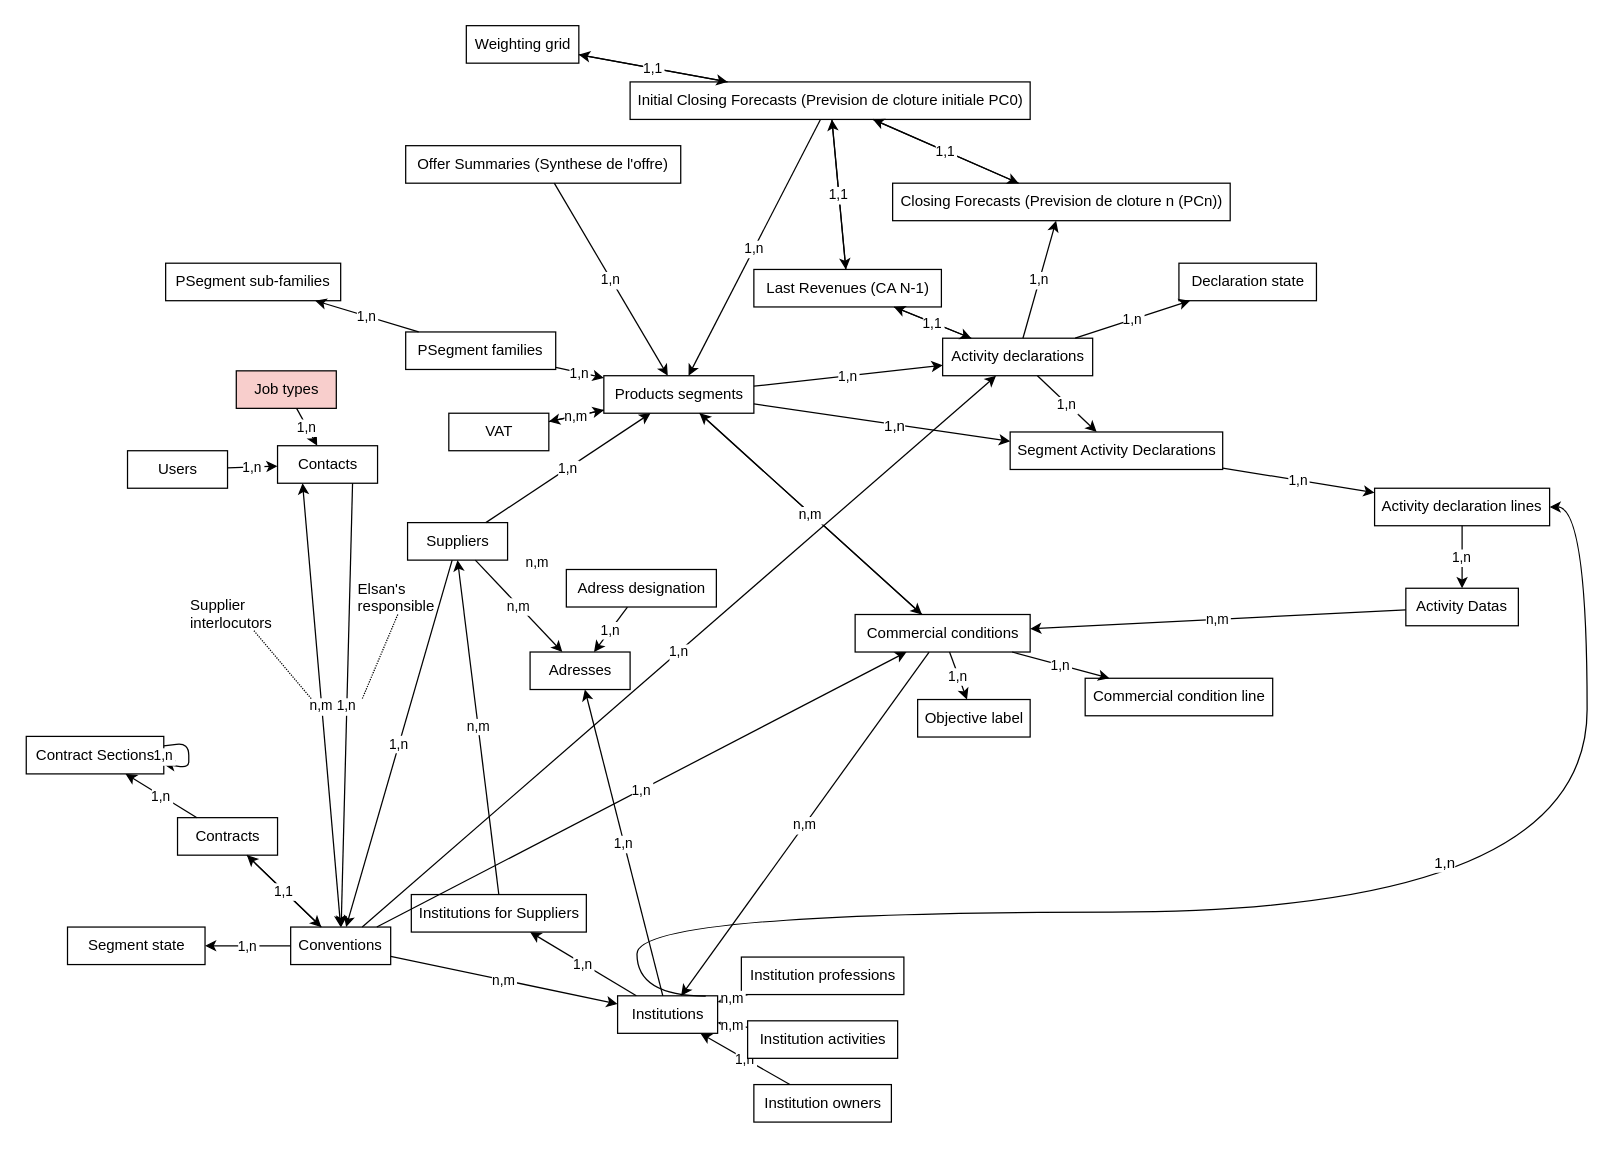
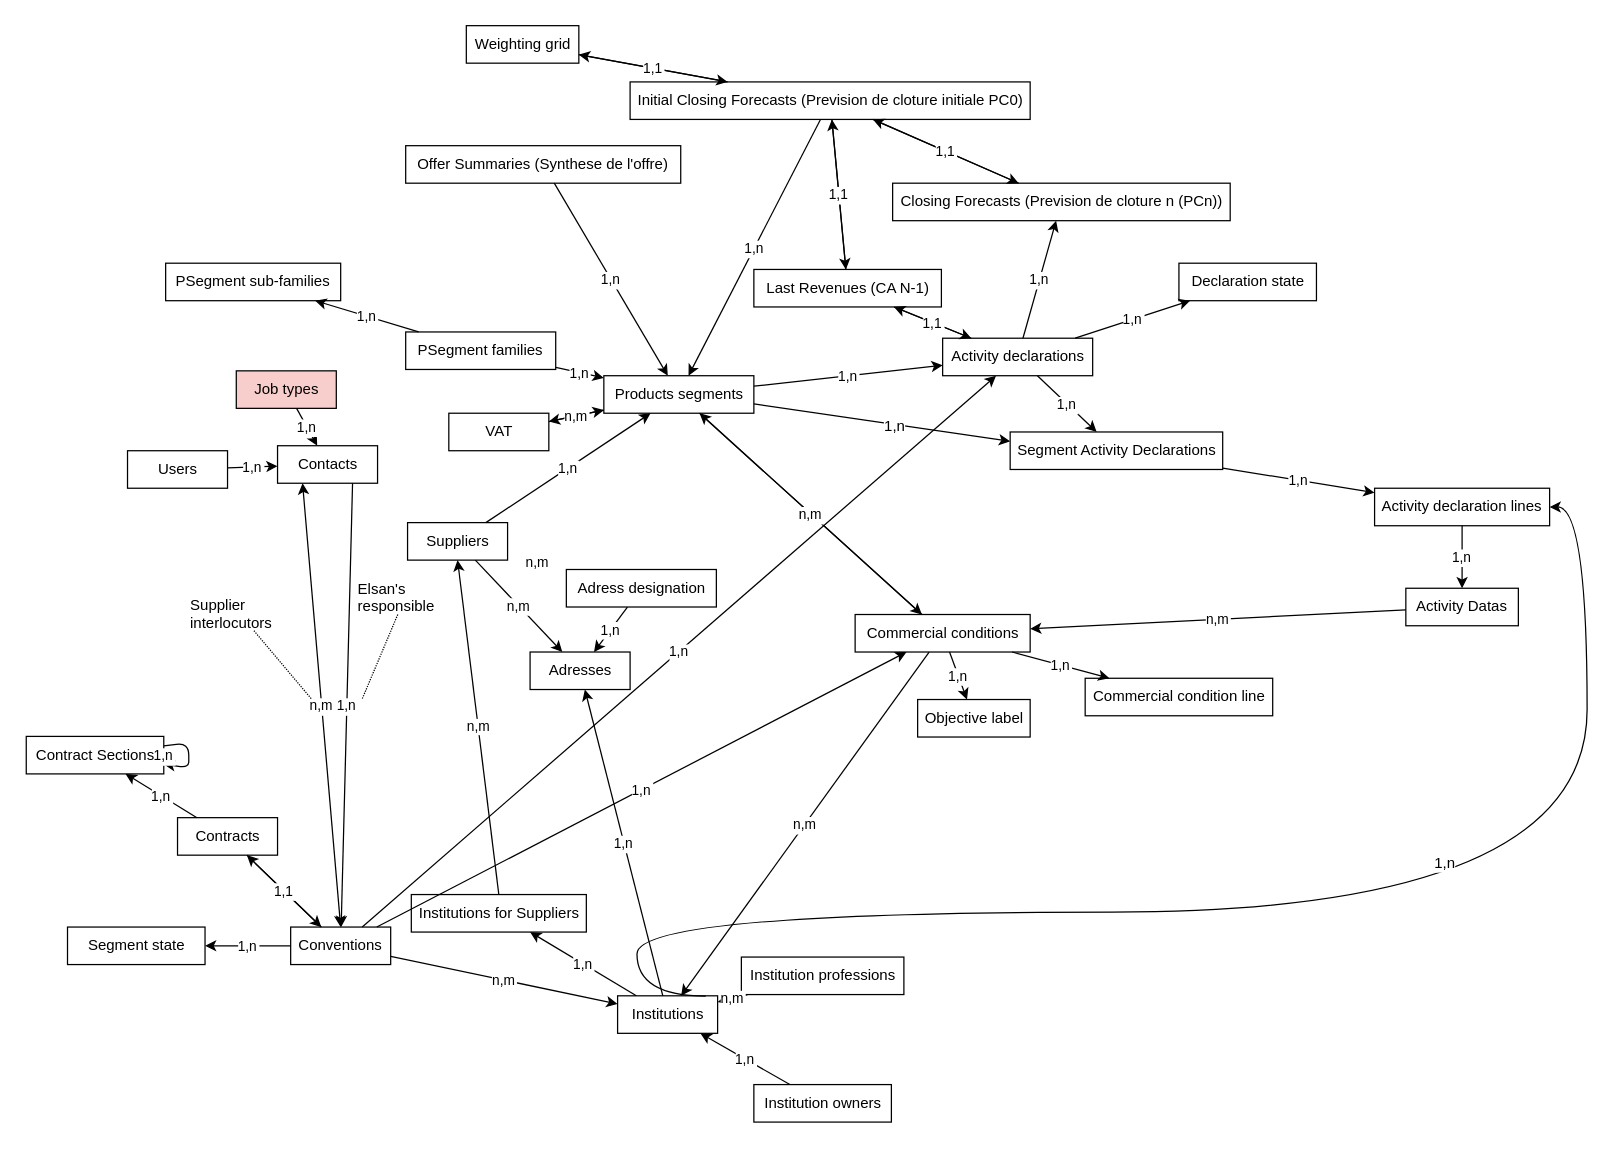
  <mxCell id="0" />
  <mxCell id="1" parent="0" />
  <mxCell id="2" value="Suppliers" style="whiteSpace=wrap;html=1;" parent="1" vertex="1"><mxGeometry x="325.5" y="417.5" width="80" height="30" as="geometry" /></mxCell>
  <mxCell id="3" value="Products segments" style="whiteSpace=wrap;html=1;" parent="1" vertex="1"><mxGeometry x="482.5" y="300" width="120" height="30" as="geometry" /></mxCell>
  <mxCell id="4" value="1,n" parent="1" source="2" target="3" edge="1"><mxGeometry x="113.5" y="116" as="geometry" /></mxCell>
  <mxCell id="5" value="Conventions" style="whiteSpace=wrap;html=1;" parent="1" vertex="1"><mxGeometry x="232" y="741" width="80" height="30" as="geometry" /></mxCell>
- <mxCell id="6" value="1,n" parent="1" source="2" target="5" edge="1"><mxGeometry x="113.5" y="116" as="geometry" /></mxCell>
  <mxCell id="7" value="Adresses" style="whiteSpace=wrap;html=1;" parent="1" vertex="1"><mxGeometry x="423.5" y="521" width="80" height="30" as="geometry" /></mxCell>
  <mxCell id="8" value="n,m" parent="1" source="2" target="7" edge="1"><mxGeometry x="113.5" y="116" as="geometry" /></mxCell>
  <mxCell id="9" value="Institutions" style="whiteSpace=wrap;html=1;" parent="1" vertex="1"><mxGeometry x="493.5" y="796" width="80" height="30" as="geometry" /></mxCell>
  <mxCell id="10" value="1,n" parent="1" source="9" target="7" edge="1"><mxGeometry x="113.5" y="116" as="geometry" /></mxCell>
  <mxCell id="11" value="Institutions for Suppliers" style="whiteSpace=wrap;html=1;" parent="1" vertex="1"><mxGeometry x="328.5" y="715" width="140" height="30" as="geometry" /></mxCell>
  <mxCell id="12" value="1,n" parent="1" source="9" target="11" edge="1"><mxGeometry x="118.5" y="241" as="geometry" /></mxCell>
  <mxCell id="13" value="Adress designation" style="whiteSpace=wrap;html=1;" parent="1" vertex="1"><mxGeometry x="452.5" y="455" width="120" height="30" as="geometry" /></mxCell>
  <mxCell id="14" value="1,n" parent="1" source="13" target="7" edge="1"><mxGeometry x="113.5" y="116" as="geometry" /></mxCell>
  <mxCell id="15" value="Institution owners" style="whiteSpace=wrap;html=1;" parent="1" vertex="1"><mxGeometry x="602.5" y="867" width="110" height="30" as="geometry" /></mxCell>
  <mxCell id="16" value="1,n" parent="1" source="15" target="9" edge="1"><mxGeometry x="118.5" y="241" as="geometry" /></mxCell>
  <mxCell id="17" value="Institution professions" style="whiteSpace=wrap;html=1;" parent="1" vertex="1"><mxGeometry x="592.5" y="765" width="130" height="30" as="geometry" /></mxCell>
  <mxCell id="18" value="n,m" parent="1" source="17" target="9" edge="1"><mxGeometry x="118.5" y="241" as="geometry" /></mxCell>
- <mxCell id="19" value="Institution activities" style="whiteSpace=wrap;html=1;" parent="1" vertex="1"><mxGeometry x="597.5" y="816" width="120" height="30" as="geometry" /></mxCell>
- <mxCell id="20" value="n,m" parent="1" source="19" target="9" edge="1"><mxGeometry x="118.5" y="241" as="geometry" /></mxCell>
  <mxCell id="21" value="n,m" parent="1" source="5" target="9" edge="1"><mxGeometry x="113.5" y="116" as="geometry" /></mxCell>
  <mxCell id="22" value="Commercial conditions" style="whiteSpace=wrap;html=1;" parent="1" vertex="1"><mxGeometry x="683.5" y="491" width="140" height="30" as="geometry" /></mxCell>
  <mxCell id="23" value="1,n" parent="1" source="5" target="22" edge="1"><mxGeometry x="113.5" y="116" as="geometry" /></mxCell>
  <mxCell id="24" value="Segment state" style="whiteSpace=wrap;html=1;" parent="1" vertex="1"><mxGeometry x="53.5" y="741" width="110" height="30" as="geometry" /></mxCell>
  <mxCell id="25" value="1,n" parent="1" source="5" target="24" edge="1"><mxGeometry x="6.5" y="348.5" as="geometry" /></mxCell>
  <mxCell id="26" value="n,m" parent="1" source="22" target="9" edge="1"><mxGeometry x="113.5" y="116" as="geometry" /></mxCell>
  <mxCell id="27" value="Objective label" style="whiteSpace=wrap;html=1;" parent="1" vertex="1"><mxGeometry x="733.5" y="559" width="90" height="30" as="geometry" /></mxCell>
  <mxCell id="28" value="1,n" parent="1" source="22" target="27" edge="1"><mxGeometry x="113.5" y="116" as="geometry" /></mxCell>
  <mxCell id="29" value="Commercial condition line" style="whiteSpace=wrap;html=1;" parent="1" vertex="1"><mxGeometry x="867.5" y="542" width="150" height="30" as="geometry" /></mxCell>
  <mxCell id="30" value="1,n" parent="1" source="22" target="29" edge="1"><mxGeometry x="113.5" y="116" as="geometry" /></mxCell>
  <mxCell id="31" value="Activity Datas" style="whiteSpace=wrap;html=1;" parent="1" vertex="1"><mxGeometry x="1124" y="470" width="90" height="30" as="geometry" /></mxCell>
  <mxCell id="32" value="n,m" parent="1" source="31" target="22" edge="1"><mxGeometry x="113.5" y="116" as="geometry" /></mxCell>
  <mxCell id="33" value="n,m" parent="1" source="3" target="22" edge="1"><mxGeometry x="113.5" y="116" as="geometry" /></mxCell>
  <mxCell id="34" value="Activity declarations" style="whiteSpace=wrap;html=1;" parent="1" vertex="1"><mxGeometry x="753.5" y="270" width="120" height="30" as="geometry" /></mxCell>
  <mxCell id="35" value="1,n" parent="1" source="3" target="34" edge="1"><mxGeometry x="113.5" y="116" as="geometry" /></mxCell>
  <mxCell id="36" value="PSegment families" style="whiteSpace=wrap;html=1;" parent="1" vertex="1"><mxGeometry x="324" y="265" width="120" height="30" as="geometry" /></mxCell>
  <mxCell id="37" value="PSegment sub-families" style="whiteSpace=wrap;html=1;" parent="1" vertex="1"><mxGeometry x="132" y="210" width="140" height="30" as="geometry" /></mxCell>
  <mxCell id="38" value="1,n" parent="1" source="36" target="37" edge="1"><mxGeometry x="113.5" y="116" as="geometry" /></mxCell>
  <mxCell id="39" value="1,n" parent="1" source="36" target="3" edge="1"><mxGeometry x="113.5" y="116" as="geometry" /></mxCell>
  <mxCell id="40" value="n,m" parent="1" source="22" target="3" edge="1"><mxGeometry x="113.5" y="116" as="geometry" /></mxCell>
  <mxCell id="41" value="VAT" style="whiteSpace=wrap;html=1;" parent="1" vertex="1"><mxGeometry x="358.5" y="330" width="80" height="30" as="geometry" /></mxCell>
  <mxCell id="42" value="n,m" parent="1" source="41" target="3" edge="1"><mxGeometry x="113.5" y="116" as="geometry" /></mxCell>
  <mxCell id="43" value="n,m" parent="1" source="3" target="41" edge="1"><mxGeometry x="113.5" y="116" as="geometry" /></mxCell>
  <mxCell id="44" value="Contracts" style="whiteSpace=wrap;html=1;" parent="1" vertex="1"><mxGeometry x="141.5" y="653.5" width="80" height="30" as="geometry" /></mxCell>
  <mxCell id="45" value="1,1" parent="1" source="44" target="5" edge="1"><mxGeometry x="6.5" y="348.5" as="geometry" /></mxCell>
  <mxCell id="46" value="1,1" parent="1" source="5" target="44" edge="1"><mxGeometry x="6.5" y="348.5" as="geometry" /></mxCell>
  <mxCell id="47" value="Contract Sections" style="whiteSpace=wrap;html=1;" parent="1" vertex="1"><mxGeometry x="20.5" y="588.5" width="110" height="30" as="geometry" /></mxCell>
  <mxCell id="48" value="1,n" parent="1" source="47" target="47" edge="1"><mxGeometry x="6.5" y="348.5" as="geometry" /></mxCell>
  <mxCell id="49" value="1,n" parent="1" source="44" target="47" edge="1"><mxGeometry x="6.5" y="348.5" as="geometry" /></mxCell>
  <mxCell id="50" value="1,n" parent="1" source="5" target="34" edge="1"><mxGeometry x="113.5" y="116" as="geometry" /></mxCell>
  <mxCell id="51" value="Segment Activity Declarations" style="whiteSpace=wrap;html=1;" parent="1" vertex="1"><mxGeometry x="807.5" y="345" width="170" height="30" as="geometry" /></mxCell>
  <mxCell id="52" value="1,n" parent="1" source="34" target="51" edge="1"><mxGeometry x="113.5" y="116" as="geometry" /></mxCell>
  <mxCell id="53" value="Closing Forecasts (Prevision de cloture n (PCn))" style="whiteSpace=wrap;html=1;" parent="1" vertex="1"><mxGeometry x="713.5" y="146" width="270" height="30" as="geometry" /></mxCell>
  <mxCell id="54" value="1,n" parent="1" source="34" target="53" edge="1"><mxGeometry x="113.5" y="116" as="geometry" /></mxCell>
  <mxCell id="55" value="Declaration state" style="whiteSpace=wrap;html=1;" parent="1" vertex="1"><mxGeometry x="942.5" y="210" width="110" height="30" as="geometry" /></mxCell>
  <mxCell id="56" value="1,n" parent="1" source="34" target="55" edge="1"><mxGeometry x="113.5" y="116" as="geometry" /></mxCell>
  <mxCell id="57" style="edgeStyle=orthogonalEdgeStyle;orthogonalLoop=1;jettySize=auto;html=1;exitX=0.881;exitY=0.007;exitDx=0;exitDy=0;exitPerimeter=0;strokeColor=#000000;curved=1;" parent="1" source="9" target="59" edge="1"><mxGeometry relative="1" as="geometry"><Array as="points"><mxPoint x="509" y="729" /><mxPoint x="1269" y="729" /><mxPoint x="1269" y="405" /></Array></mxGeometry></mxCell>
  <mxCell id="58" value="1,n" style="text;html=1;resizable=0;points=[];align=center;verticalAlign=middle;labelBackgroundColor=#ffffff;" parent="57" vertex="1" connectable="0"><mxGeometry x="0.285" relative="1" as="geometry"><mxPoint x="-26" y="-40" as="offset" /></mxGeometry></mxCell>
  <mxCell id="59" value="Activity declaration lines" style="whiteSpace=wrap;html=1;" parent="1" vertex="1"><mxGeometry x="1099" y="390" width="140" height="30" as="geometry" /></mxCell>
  <mxCell id="60" value="1,n" parent="1" source="51" target="59" edge="1"><mxGeometry x="294.5" y="95" as="geometry" /></mxCell>
  <mxCell id="61" value="1,n" parent="1" source="59" target="31" edge="1"><mxGeometry x="294.5" y="95" as="geometry" /></mxCell>
  <mxCell id="62" value="Initial Closing Forecasts (Prevision de cloture initiale PC0)" style="whiteSpace=wrap;html=1;" parent="1" vertex="1"><mxGeometry x="503.5" y="65" width="320" height="30" as="geometry" /></mxCell>
  <mxCell id="63" value="1,1" parent="1" source="53" target="62" edge="1"><mxGeometry x="113.5" y="116" as="geometry" /></mxCell>
  <mxCell id="64" value="1,1" parent="1" source="62" target="53" edge="1"><mxGeometry x="113.5" y="116" as="geometry" /></mxCell>
  <mxCell id="65" value="1,n" parent="1" source="62" target="3" edge="1"><mxGeometry x="113.5" y="116" as="geometry" /></mxCell>
  <mxCell id="66" value="Offer Summaries (Synthese de l'offre)" style="whiteSpace=wrap;html=1;" parent="1" vertex="1"><mxGeometry x="324" y="116" width="220" height="30" as="geometry" /></mxCell>
  <mxCell id="67" value="1,n" parent="1" source="66" target="3" edge="1"><mxGeometry x="113.5" y="116" as="geometry" /></mxCell>
  <mxCell id="68" value="Last Revenues (CA N-1)" style="whiteSpace=wrap;html=1;" parent="1" vertex="1"><mxGeometry x="602.5" y="215" width="150" height="30" as="geometry" /></mxCell>
  <mxCell id="69" value="1,1" parent="1" source="68" target="62" edge="1"><mxGeometry x="113.5" y="116" as="geometry" /></mxCell>
  <mxCell id="70" value="1,1" parent="1" source="62" target="68" edge="1"><mxGeometry x="113.5" y="116" as="geometry" /></mxCell>
  <mxCell id="71" value="Weighting grid" style="whiteSpace=wrap;html=1;" parent="1" vertex="1"><mxGeometry x="372.5" y="20" width="90" height="30" as="geometry" /></mxCell>
  <mxCell id="72" value="1,1" parent="1" source="71" target="62" edge="1"><mxGeometry x="113.5" y="116" as="geometry" /></mxCell>
  <mxCell id="73" value="1,1" parent="1" source="62" target="71" edge="1"><mxGeometry x="113.5" y="116" as="geometry" /></mxCell>
  <mxCell id="74" value="1,1" parent="1" source="68" target="34" edge="1"><mxGeometry x="113.5" y="116" as="geometry" /></mxCell>
  <mxCell id="75" value="1,1" parent="1" source="34" target="68" edge="1"><mxGeometry x="113.5" y="116" as="geometry" /></mxCell>
  <mxCell id="76" value="Users" style="whiteSpace=wrap;html=1;" parent="1" vertex="1"><mxGeometry x="101.5" y="360" width="80" height="30" as="geometry" /></mxCell>
  <mxCell id="77" value="Contacts" style="whiteSpace=wrap;html=1;" parent="1" vertex="1"><mxGeometry x="221.5" y="356" width="80" height="30" as="geometry" /></mxCell>
  <mxCell id="78" value="1,n" parent="1" source="76" target="77" edge="1"><mxGeometry x="33.5" y="77" as="geometry" /></mxCell>
  <mxCell id="79" value="1,n" style="startArrow=classic;startFill=1;entryX=0.75;entryY=1;entryDx=0;entryDy=0;endArrow=none;endFill=0;" parent="1" source="5" target="77" edge="1"><mxGeometry x="113.5" y="116" as="geometry" /></mxCell>
  <mxCell id="80" value="n,m" parent="1" source="2" target="13" edge="1" style=";"><mxGeometry x="33.5" y="77" as="geometry" /></mxCell>
  <mxCell id="81" value="Job types" style="whiteSpace=wrap;html=1;fillColor=#f8cecc;" parent="1" vertex="1"><mxGeometry x="188.5" y="296.1" width="80" height="30" as="geometry" /></mxCell>
  <mxCell id="82" value="1,n" parent="1" source="81" target="77" edge="1"><mxGeometry x="33.5" y="77" as="geometry" /></mxCell>
  <mxCell id="83" value="" style="endArrow=classic;html=1;exitX=1;exitY=0.75;exitDx=0;exitDy=0;entryX=0;entryY=0.25;entryDx=0;entryDy=0;" parent="1" source="3" target="51" edge="1"><mxGeometry width="50" height="50" relative="1" as="geometry"><mxPoint x="1209" y="189" as="sourcePoint" /><mxPoint x="1259" y="139" as="targetPoint" /></mxGeometry></mxCell>
  <mxCell id="84" value="1,n" style="text;html=1;resizable=0;points=[];align=center;verticalAlign=middle;labelBackgroundColor=#ffffff;" parent="83" vertex="1" connectable="0"><mxGeometry x="0.088" y="-1" relative="1" as="geometry"><mxPoint y="1" as="offset" /></mxGeometry></mxCell>
  <mxCell id="85" value="n,m" style="endArrow=classic;html=1;shadow=0;entryX=0.5;entryY=1;entryDx=0;entryDy=0;exitX=0.5;exitY=0;exitDx=0;exitDy=0;" parent="1" source="11" target="2" edge="1"><mxGeometry width="50" height="50" relative="1" as="geometry"><mxPoint x="109" y="969" as="sourcePoint" /><mxPoint x="159" y="919" as="targetPoint" /></mxGeometry></mxCell>
  <mxCell id="86" style="rounded=0;orthogonalLoop=1;jettySize=auto;html=1;startArrow=none;startFill=0;dashed=1;dashPattern=1 1;endArrow=none;endFill=0;" edge="1" parent="1" source="87"><mxGeometry relative="1" as="geometry"><mxPoint x="289" y="559" as="targetPoint" /></mxGeometry></mxCell>
  <mxCell id="87" value="Elsan's&lt;br&gt;responsible&lt;br&gt;" style="text;html=1;resizable=0;points=[];autosize=1;align=left;verticalAlign=top;spacingTop=-4;" vertex="1" parent="1"><mxGeometry x="284" y="461" width="80" height="30" as="geometry" /></mxCell>
  <mxCell id="88" value="n,m" style="startArrow=classic;startFill=1;entryX=0.25;entryY=1;entryDx=0;entryDy=0;exitX=0.5;exitY=0;exitDx=0;exitDy=0;" edge="1" parent="1" source="5" target="77"><mxGeometry x="123.5" y="126" as="geometry"><mxPoint x="281.591" y="751" as="sourcePoint" /><mxPoint x="271.909" y="396" as="targetPoint" /></mxGeometry></mxCell>
  <mxCell id="89" style="edgeStyle=none;rounded=0;orthogonalLoop=1;jettySize=auto;html=1;dashed=1;dashPattern=1 1;startArrow=none;startFill=0;endArrow=none;endFill=0;" edge="1" parent="1" source="90"><mxGeometry relative="1" as="geometry"><mxPoint x="249" y="559" as="targetPoint" /></mxGeometry></mxCell>
  <mxCell id="90" value="Supplier&lt;br&gt;interlocutors" style="text;html=1;resizable=0;points=[];autosize=1;align=left;verticalAlign=top;spacingTop=-4;" vertex="1" parent="1"><mxGeometry x="150" y="474" width="80" height="30" as="geometry" /></mxCell>
